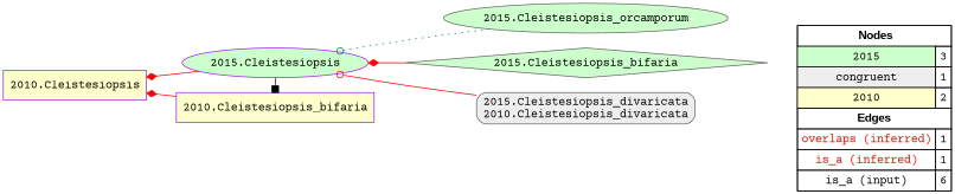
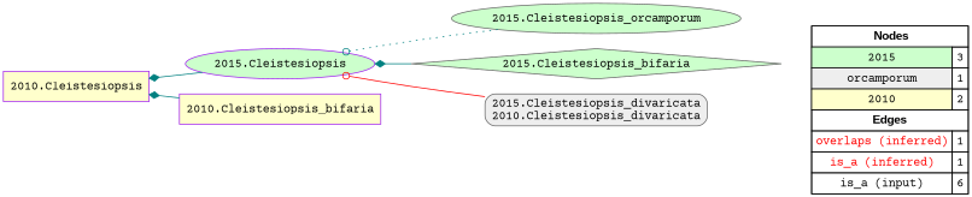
  digraph {
    fontname="Courier Prime"
    rankdir=RL
    node [fillcolor="#CCFFCC" fontname="Courier Prime" shape=box style=filled color=gray40]
    edge [arrowhead=diamond color=teal constraint=true fontname="Courier Prime" penwidth=1 style=solid]
-   n1 [fillcolor=white label=<   <TABLE BORDER="0" CELLBORDER="1" CELLSPACING="0" CELLPADDING="4">  <TR> <TD COLSPAN="2"><font face="Arial Black"> Nodes</font></TD> </TR>  <TR>   <TD bgcolor="#CCFFCC" fontname="helvetica">2015</TD>   <TD>3</TD>   </TR>  <TR>   <TD bgcolor="#EEEEEE" fontname="helvetica">congruent</TD>   <TD>1</TD>   </TR>  <TR>   <TD bgcolor="#FFFFCC" fontname="helvetica">2010</TD>   <TD>2</TD>   </TR>  <TR> <TD COLSPAN="2"><font face = "Arial Black"> Edges </font></TD> </TR>  <TR>   <TD><font color ="#FF0000">overlaps (inferred)</font></TD><TD>1</TD> </TR> <TR>   <TD><font color ="#FF0000">is_a (inferred)</font></TD><TD>1</TD> </TR> <TR>   <TD><font color ="#000000">is_a (input)</font></TD><TD>6</TD> </TR> </TABLE>   > margin=0 color=""]
+   n1 [fillcolor=white label=<   <TABLE BORDER="0" CELLBORDER="1" CELLSPACING="0" CELLPADDING="4">  <TR> <TD COLSPAN="2"><font face="Arial Black"> Nodes</font></TD> </TR>  <TR>   <TD bgcolor="#CCFFCC" fontname="helvetica">2015</TD>   <TD>3</TD>   </TR>  <TR>   <TD bgcolor="#EEEEEE" fontname="helvetica">orcamporum</TD>   <TD>1</TD>   </TR>  <TR>   <TD bgcolor="#FFFFCC" fontname="helvetica">2010</TD>   <TD>2</TD>   </TR>  <TR> <TD COLSPAN="2"><font face = "Arial Black"> Edges </font></TD> </TR>  <TR>   <TD><font color ="#FF0000">overlaps (inferred)</font></TD><TD>1</TD> </TR> <TR>   <TD><font color ="#FF0000">is_a (inferred)</font></TD><TD>1</TD> </TR> <TR>   <TD><font color ="#000000">is_a (input)</font></TD><TD>6</TD> </TR> </TABLE>   > margin=0 color=""]
    "2015.Cleistesiopsis_orcamporum" [shape=ellipse]
    "2015.Cleistesiopsis" [color=purple shape=ellipse]
    "2010.Cleistesiopsis_bifaria" [color=purple fillcolor="#FFFFCC"]
    "2010.Cleistesiopsis" [color=purple fillcolor="#FFFFCC"]
    "2015.Cleistesiopsis_bifaria" [shape=diamond]
    "2015.Cleistesiopsis_divaricata\n2010.Cleistesiopsis_divaricata" [fillcolor="#EEEEEE" style="filled,rounded"]
    subgraph sub_1 {
      rank=source
      n1
    }
    "2015.Cleistesiopsis_orcamporum" -> "2015.Cleistesiopsis" [arrowhead=odot style=dotted]
-   "2015.Cleistesiopsis" -> "2010.Cleistesiopsis_bifaria" [arrowhead=box color=black constraint=false]
-   "2015.Cleistesiopsis" -> "2010.Cleistesiopsis" [color=red]
-   "2010.Cleistesiopsis_bifaria" -> "2010.Cleistesiopsis" [color=red]
-   "2015.Cleistesiopsis_bifaria" -> "2015.Cleistesiopsis" [color=red]
+   "2015.Cleistesiopsis" -> "2010.Cleistesiopsis"
+   "2010.Cleistesiopsis_bifaria" -> "2010.Cleistesiopsis"
+   "2015.Cleistesiopsis_bifaria" -> "2015.Cleistesiopsis"
    "2015.Cleistesiopsis_divaricata\n2010.Cleistesiopsis_divaricata" -> "2015.Cleistesiopsis" [arrowhead=odot color=red]
  }
